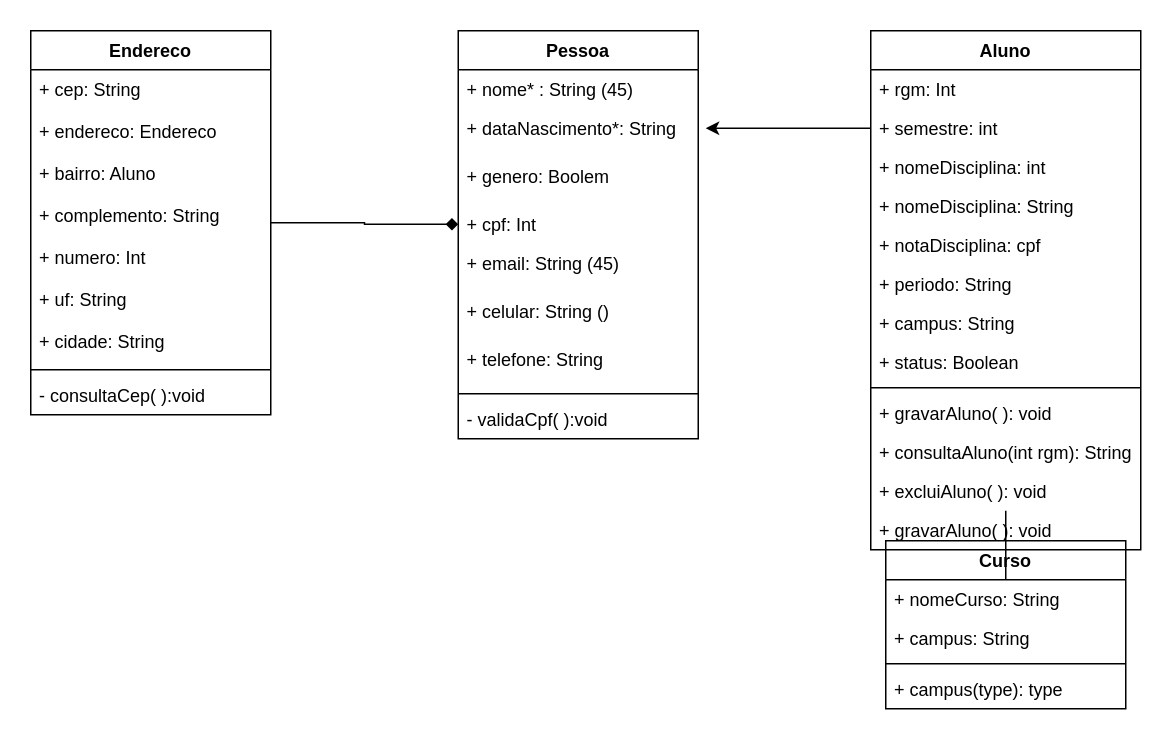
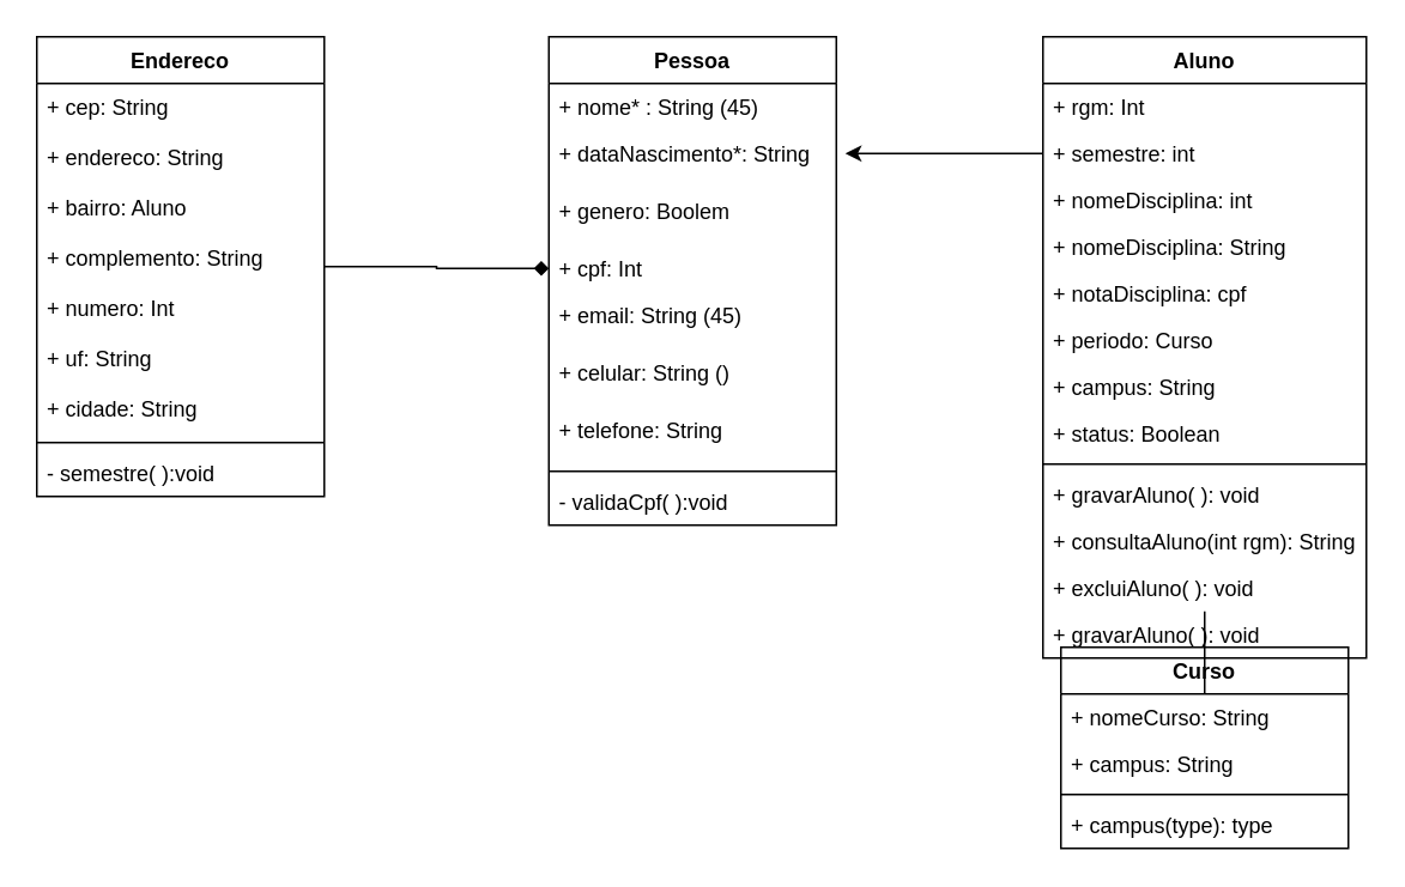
  <mxCell id="0" />
  <mxCell id="1" parent="0" />
  <mxCell id="2" style="edgeStyle=orthogonalEdgeStyle;rounded=0;orthogonalLoop=1;jettySize=auto;html=1;" parent="1" source="27" edge="1"><mxGeometry relative="1" as="geometry"><mxPoint x="470" y="85" as="targetPoint" /></mxGeometry></mxCell>
  <mxCell id="3" style="edgeStyle=orthogonalEdgeStyle;rounded=0;orthogonalLoop=1;jettySize=auto;html=1;entryX=0;entryY=0.5;entryDx=0;entryDy=0;endArrow=diamond;" parent="1" source="4" target="18" edge="1"><mxGeometry relative="1" as="geometry" /></mxCell>
  <mxCell id="4" value="Endereco" style="swimlane;fontStyle=1;align=center;verticalAlign=top;childLayout=stackLayout;horizontal=1;startSize=26;horizontalStack=0;resizeParent=1;resizeParentMax=0;resizeLast=0;collapsible=1;marginBottom=0;fillColor=none;" parent="1" vertex="1"><mxGeometry x="20" y="20" width="160" height="256" as="geometry" /></mxCell>
  <mxCell id="5" value="+ cep: String" style="text;strokeColor=none;fillColor=none;align=left;verticalAlign=top;spacingLeft=4;spacingRight=4;overflow=hidden;rotatable=0;points=[[0,0.5],[1,0.5]];portConstraint=eastwest;" parent="4" vertex="1"><mxGeometry y="26" width="160" height="28" as="geometry" /></mxCell>
- <mxCell id="6" value="+ endereco: Endereco" style="text;strokeColor=none;fillColor=none;align=left;verticalAlign=top;spacingLeft=4;spacingRight=4;overflow=hidden;rotatable=0;points=[[0,0.5],[1,0.5]];portConstraint=eastwest;" parent="4" vertex="1"><mxGeometry y="54" width="160" height="28" as="geometry" /></mxCell>
+ <mxCell id="6" value="+ endereco: String" style="text;strokeColor=none;fillColor=none;align=left;verticalAlign=top;spacingLeft=4;spacingRight=4;overflow=hidden;rotatable=0;points=[[0,0.5],[1,0.5]];portConstraint=eastwest;" parent="4" vertex="1"><mxGeometry y="54" width="160" height="28" as="geometry" /></mxCell>
  <mxCell id="7" value="+ bairro: Aluno" style="text;strokeColor=none;fillColor=none;align=left;verticalAlign=top;spacingLeft=4;spacingRight=4;overflow=hidden;rotatable=0;points=[[0,0.5],[1,0.5]];portConstraint=eastwest;" parent="4" vertex="1"><mxGeometry y="82" width="160" height="28" as="geometry" /></mxCell>
  <mxCell id="8" value="+ complemento: String" style="text;strokeColor=none;fillColor=none;align=left;verticalAlign=top;spacingLeft=4;spacingRight=4;overflow=hidden;rotatable=0;points=[[0,0.5],[1,0.5]];portConstraint=eastwest;" parent="4" vertex="1"><mxGeometry y="110" width="160" height="28" as="geometry" /></mxCell>
  <mxCell id="9" value="+ numero: Int" style="text;strokeColor=none;fillColor=none;align=left;verticalAlign=top;spacingLeft=4;spacingRight=4;overflow=hidden;rotatable=0;points=[[0,0.5],[1,0.5]];portConstraint=eastwest;" parent="4" vertex="1"><mxGeometry y="138" width="160" height="28" as="geometry" /></mxCell>
  <mxCell id="10" value="+ uf: String" style="text;strokeColor=none;fillColor=none;align=left;verticalAlign=top;spacingLeft=4;spacingRight=4;overflow=hidden;rotatable=0;points=[[0,0.5],[1,0.5]];portConstraint=eastwest;" parent="4" vertex="1"><mxGeometry y="166" width="160" height="28" as="geometry" /></mxCell>
  <mxCell id="11" value="+ cidade: String" style="text;strokeColor=none;fillColor=none;align=left;verticalAlign=top;spacingLeft=4;spacingRight=4;overflow=hidden;rotatable=0;points=[[0,0.5],[1,0.5]];portConstraint=eastwest;" parent="4" vertex="1"><mxGeometry y="194" width="160" height="28" as="geometry" /></mxCell>
  <mxCell id="12" value="" style="line;strokeWidth=1;fillColor=none;align=left;verticalAlign=middle;spacingTop=-1;spacingLeft=3;spacingRight=3;rotatable=0;labelPosition=right;points=[];portConstraint=eastwest;" parent="4" vertex="1"><mxGeometry y="222" width="160" height="8" as="geometry" /></mxCell>
- <mxCell id="13" value="- consultaCep( ):void " style="text;strokeColor=none;fillColor=none;align=left;verticalAlign=top;spacingLeft=4;spacingRight=4;overflow=hidden;rotatable=0;points=[[0,0.5],[1,0.5]];portConstraint=eastwest;" parent="4" vertex="1"><mxGeometry y="230" width="160" height="26" as="geometry" /></mxCell>
+ <mxCell id="13" value="- semestre( ):void " style="text;strokeColor=none;fillColor=none;align=left;verticalAlign=top;spacingLeft=4;spacingRight=4;overflow=hidden;rotatable=0;points=[[0,0.5],[1,0.5]];portConstraint=eastwest;" parent="4" vertex="1"><mxGeometry y="230" width="160" height="26" as="geometry" /></mxCell>
  <mxCell id="14" value="Pessoa" style="swimlane;fontStyle=1;align=center;verticalAlign=top;childLayout=stackLayout;horizontal=1;startSize=26;horizontalStack=0;resizeParent=1;resizeParentMax=0;resizeLast=0;collapsible=1;marginBottom=0;fillColor=none;" parent="1" vertex="1"><mxGeometry x="305" y="20" width="160" height="272" as="geometry"><mxRectangle x="465" y="49" width="70" height="26" as="alternateBounds" /></mxGeometry></mxCell>
  <mxCell id="15" value="+ nome* : String (45)" style="text;strokeColor=none;fillColor=none;align=left;verticalAlign=top;spacingLeft=4;spacingRight=4;overflow=hidden;rotatable=0;points=[[0,0.5],[1,0.5]];portConstraint=eastwest;" parent="14" vertex="1"><mxGeometry y="26" width="160" height="26" as="geometry" /></mxCell>
  <mxCell id="16" value="+ dataNascimento*: String" style="text;strokeColor=none;fillColor=none;align=left;verticalAlign=top;spacingLeft=4;spacingRight=4;overflow=hidden;rotatable=0;points=[[0,0.5],[1,0.5]];portConstraint=eastwest;" parent="14" vertex="1"><mxGeometry y="52" width="160" height="32" as="geometry" /></mxCell>
  <mxCell id="17" value="+ genero: Boolem" style="text;strokeColor=none;fillColor=none;align=left;verticalAlign=top;spacingLeft=4;spacingRight=4;overflow=hidden;rotatable=0;points=[[0,0.5],[1,0.5]];portConstraint=eastwest;" parent="14" vertex="1"><mxGeometry y="84" width="160" height="32" as="geometry" /></mxCell>
  <mxCell id="18" value="+ cpf: Int" style="text;strokeColor=none;fillColor=none;align=left;verticalAlign=top;spacingLeft=4;spacingRight=4;overflow=hidden;rotatable=0;points=[[0,0.5],[1,0.5]];portConstraint=eastwest;" parent="14" vertex="1"><mxGeometry y="116" width="160" height="26" as="geometry" /></mxCell>
  <mxCell id="19" value="+ email: String (45)" style="text;strokeColor=none;fillColor=none;align=left;verticalAlign=top;spacingLeft=4;spacingRight=4;overflow=hidden;rotatable=0;points=[[0,0.5],[1,0.5]];portConstraint=eastwest;" parent="14" vertex="1"><mxGeometry y="142" width="160" height="32" as="geometry" /></mxCell>
  <mxCell id="20" value="+ celular: String ()" style="text;strokeColor=none;fillColor=none;align=left;verticalAlign=top;spacingLeft=4;spacingRight=4;overflow=hidden;rotatable=0;points=[[0,0.5],[1,0.5]];portConstraint=eastwest;" parent="14" vertex="1"><mxGeometry y="174" width="160" height="32" as="geometry" /></mxCell>
  <mxCell id="21" value="+ telefone: String" style="text;strokeColor=none;fillColor=none;align=left;verticalAlign=top;spacingLeft=4;spacingRight=4;overflow=hidden;rotatable=0;points=[[0,0.5],[1,0.5]];portConstraint=eastwest;" parent="14" vertex="1"><mxGeometry y="206" width="160" height="32" as="geometry" /></mxCell>
  <mxCell id="22" value="" style="line;strokeWidth=1;fillColor=none;align=left;verticalAlign=middle;spacingTop=-1;spacingLeft=3;spacingRight=3;rotatable=0;labelPosition=right;points=[];portConstraint=eastwest;" parent="14" vertex="1"><mxGeometry y="238" width="160" height="8" as="geometry" /></mxCell>
  <mxCell id="23" value="- validaCpf( ):void " style="text;strokeColor=none;fillColor=none;align=left;verticalAlign=top;spacingLeft=4;spacingRight=4;overflow=hidden;rotatable=0;points=[[0,0.5],[1,0.5]];portConstraint=eastwest;" parent="14" vertex="1"><mxGeometry y="246" width="160" height="26" as="geometry" /></mxCell>
  <mxCell id="24" style="edgeStyle=orthogonalEdgeStyle;rounded=0;orthogonalLoop=1;jettySize=auto;html=1;endArrow=none;" parent="1" source="25" target="39" edge="1"><mxGeometry relative="1" as="geometry" /></mxCell>
  <mxCell id="25" value="Aluno" style="swimlane;fontStyle=1;align=center;verticalAlign=top;childLayout=stackLayout;horizontal=1;startSize=26;horizontalStack=0;resizeParent=1;resizeParentMax=0;resizeLast=0;collapsible=1;marginBottom=0;fillColor=none;" parent="1" vertex="1"><mxGeometry x="580" y="20" width="180" height="346" as="geometry"><mxRectangle x="630" y="49" width="70" height="26" as="alternateBounds" /></mxGeometry></mxCell>
  <mxCell id="26" value="+ rgm: Int" style="text;strokeColor=none;fillColor=none;align=left;verticalAlign=top;spacingLeft=4;spacingRight=4;overflow=hidden;rotatable=0;points=[[0,0.5],[1,0.5]];portConstraint=eastwest;" parent="25" vertex="1"><mxGeometry y="26" width="180" height="26" as="geometry" /></mxCell>
  <mxCell id="27" value="+ semestre: int" style="text;strokeColor=none;fillColor=none;align=left;verticalAlign=top;spacingLeft=4;spacingRight=4;overflow=hidden;rotatable=0;points=[[0,0.5],[1,0.5]];portConstraint=eastwest;" parent="25" vertex="1"><mxGeometry y="52" width="180" height="26" as="geometry" /></mxCell>
  <mxCell id="28" value="+ nomeDisciplina: int" style="text;strokeColor=none;fillColor=none;align=left;verticalAlign=top;spacingLeft=4;spacingRight=4;overflow=hidden;rotatable=0;points=[[0,0.5],[1,0.5]];portConstraint=eastwest;" parent="25" vertex="1"><mxGeometry y="78" width="180" height="26" as="geometry" /></mxCell>
  <mxCell id="29" value="+ nomeDisciplina: String" style="text;strokeColor=none;fillColor=none;align=left;verticalAlign=top;spacingLeft=4;spacingRight=4;overflow=hidden;rotatable=0;points=[[0,0.5],[1,0.5]];portConstraint=eastwest;" parent="25" vertex="1"><mxGeometry y="104" width="180" height="26" as="geometry" /></mxCell>
  <mxCell id="30" value="+ notaDisciplina: cpf" style="text;strokeColor=none;fillColor=none;align=left;verticalAlign=top;spacingLeft=4;spacingRight=4;overflow=hidden;rotatable=0;points=[[0,0.5],[1,0.5]];portConstraint=eastwest;" parent="25" vertex="1"><mxGeometry y="130" width="180" height="26" as="geometry" /></mxCell>
- <mxCell id="31" value="+ periodo: String" style="text;strokeColor=none;fillColor=none;align=left;verticalAlign=top;spacingLeft=4;spacingRight=4;overflow=hidden;rotatable=0;points=[[0,0.5],[1,0.5]];portConstraint=eastwest;" parent="25" vertex="1"><mxGeometry y="156" width="180" height="26" as="geometry" /></mxCell>
+ <mxCell id="31" value="+ periodo: Curso" style="text;strokeColor=none;fillColor=none;align=left;verticalAlign=top;spacingLeft=4;spacingRight=4;overflow=hidden;rotatable=0;points=[[0,0.5],[1,0.5]];portConstraint=eastwest;" parent="25" vertex="1"><mxGeometry y="156" width="180" height="26" as="geometry" /></mxCell>
  <mxCell id="32" value="+ campus: String" style="text;strokeColor=none;fillColor=none;align=left;verticalAlign=top;spacingLeft=4;spacingRight=4;overflow=hidden;rotatable=0;points=[[0,0.5],[1,0.5]];portConstraint=eastwest;" vertex="1" parent="25"><mxGeometry y="182" width="180" height="26" as="geometry" /></mxCell>
  <mxCell id="33" value="+ status: Boolean" style="text;strokeColor=none;fillColor=none;align=left;verticalAlign=top;spacingLeft=4;spacingRight=4;overflow=hidden;rotatable=0;points=[[0,0.5],[1,0.5]];portConstraint=eastwest;" parent="25" vertex="1"><mxGeometry y="208" width="180" height="26" as="geometry" /></mxCell>
  <mxCell id="34" value="" style="line;strokeWidth=1;fillColor=none;align=left;verticalAlign=middle;spacingTop=-1;spacingLeft=3;spacingRight=3;rotatable=0;labelPosition=right;points=[];portConstraint=eastwest;" parent="25" vertex="1"><mxGeometry y="234" width="180" height="8" as="geometry" /></mxCell>
  <mxCell id="35" value="+ gravarAluno( ): void" style="text;strokeColor=none;fillColor=none;align=left;verticalAlign=top;spacingLeft=4;spacingRight=4;overflow=hidden;rotatable=0;points=[[0,0.5],[1,0.5]];portConstraint=eastwest;" parent="25" vertex="1"><mxGeometry y="242" width="180" height="26" as="geometry" /></mxCell>
  <mxCell id="36" value="+ consultaAluno(int rgm): String" style="text;strokeColor=none;fillColor=none;align=left;verticalAlign=top;spacingLeft=4;spacingRight=4;overflow=hidden;rotatable=0;points=[[0,0.5],[1,0.5]];portConstraint=eastwest;" parent="25" vertex="1"><mxGeometry y="268" width="180" height="26" as="geometry" /></mxCell>
  <mxCell id="37" value="+ excluiAluno( ): void" style="text;strokeColor=none;fillColor=none;align=left;verticalAlign=top;spacingLeft=4;spacingRight=4;overflow=hidden;rotatable=0;points=[[0,0.5],[1,0.5]];portConstraint=eastwest;" parent="25" vertex="1"><mxGeometry y="294" width="180" height="26" as="geometry" /></mxCell>
  <mxCell id="38" value="+ gravarAluno( ): void" style="text;strokeColor=none;fillColor=none;align=left;verticalAlign=top;spacingLeft=4;spacingRight=4;overflow=hidden;rotatable=0;points=[[0,0.5],[1,0.5]];portConstraint=eastwest;" parent="25" vertex="1"><mxGeometry y="320" width="180" height="26" as="geometry" /></mxCell>
  <mxCell id="39" value="Curso" style="swimlane;fontStyle=1;align=center;verticalAlign=top;childLayout=stackLayout;horizontal=1;startSize=26;horizontalStack=0;resizeParent=1;resizeParentMax=0;resizeLast=0;collapsible=1;marginBottom=0;fillColor=none;" parent="1" vertex="1"><mxGeometry x="590" y="360" width="160" height="112" as="geometry"><mxRectangle x="880" y="49" width="70" height="26" as="alternateBounds" /></mxGeometry></mxCell>
  <mxCell id="40" value="+ nomeCurso: String" style="text;strokeColor=none;fillColor=none;align=left;verticalAlign=top;spacingLeft=4;spacingRight=4;overflow=hidden;rotatable=0;points=[[0,0.5],[1,0.5]];portConstraint=eastwest;" parent="39" vertex="1"><mxGeometry y="26" width="160" height="26" as="geometry" /></mxCell>
  <mxCell id="41" value="+ campus: String" style="text;strokeColor=none;fillColor=none;align=left;verticalAlign=top;spacingLeft=4;spacingRight=4;overflow=hidden;rotatable=0;points=[[0,0.5],[1,0.5]];portConstraint=eastwest;" parent="39" vertex="1"><mxGeometry y="52" width="160" height="26" as="geometry" /></mxCell>
  <mxCell id="42" value="" style="line;strokeWidth=1;fillColor=none;align=left;verticalAlign=middle;spacingTop=-1;spacingLeft=3;spacingRight=3;rotatable=0;labelPosition=right;points=[];portConstraint=eastwest;" parent="39" vertex="1"><mxGeometry y="78" width="160" height="8" as="geometry" /></mxCell>
  <mxCell id="43" value="+ campus(type): type" style="text;strokeColor=none;fillColor=none;align=left;verticalAlign=top;spacingLeft=4;spacingRight=4;overflow=hidden;rotatable=0;points=[[0,0.5],[1,0.5]];portConstraint=eastwest;" parent="39" vertex="1"><mxGeometry y="86" width="160" height="26" as="geometry" /></mxCell>
